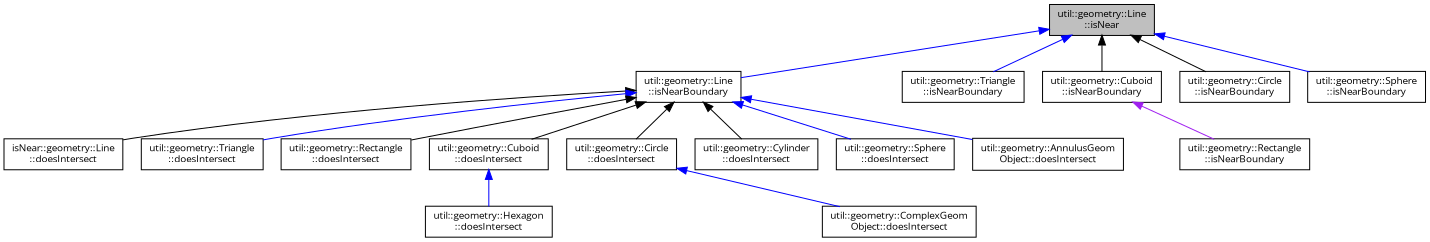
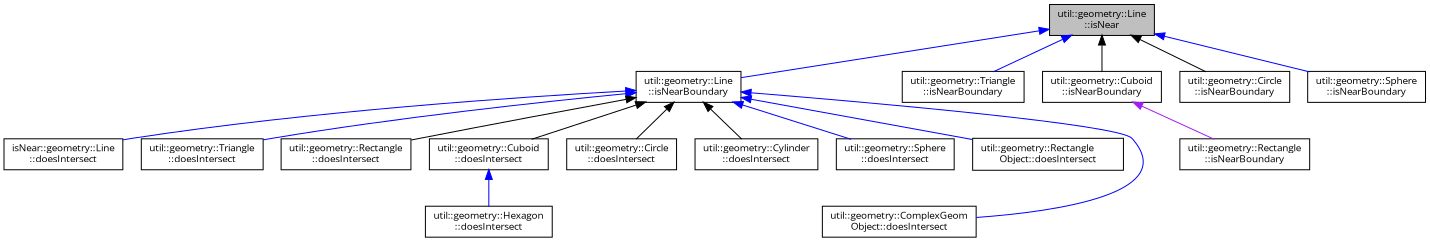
  digraph {
    fontname="Open Sans"
    rankdir=TB
    node [color=black fillcolor=white fontname="Open Sans" fontsize=10 shape=record style=filled]
    edge [color=blue dir=back fontname="Open Sans" fontsize=10 labelfontname=Helvetica labelfontsize=10 style=solid]
    n1 [fillcolor=grey75 fontcolor=black height=0.2 label="util::geometry::Line\l::isNear" width=0.4]
    n2 [height=0.2 label="util::geometry::Line\l::isNearBoundary" width=0.4]
    n3 [height=0.2 label="util::geometry::Triangle\l::isNearBoundary" width=0.4]
    n4 [height=0.2 label="util::geometry::Cuboid\l::isNearBoundary" width=0.4]
    n5 [height=0.2 label="util::geometry::Circle\l::isNearBoundary" width=0.4]
    n6 [height=0.2 label="util::geometry::Sphere\l::isNearBoundary" width=0.4]
    n7 [height=0.2 label="isNear::geometry::Line\l::doesIntersect" width=0.4]
    n8 [height=0.2 label="util::geometry::Triangle\l::doesIntersect" width=0.4]
    n9 [height=0.2 label="util::geometry::Rectangle\l::doesIntersect" width=0.4]
    n10 [height=0.2 label="util::geometry::Cuboid\l::doesIntersect" width=0.4]
    n11 [height=0.2 label="util::geometry::Circle\l::doesIntersect" width=0.4]
    n12 [height=0.2 label="util::geometry::Cylinder\l::doesIntersect" width=0.4]
    n13 [height=0.2 label="util::geometry::Sphere\l::doesIntersect" width=0.4]
-   n14 [height=0.2 label="util::geometry::AnnulusGeom\lObject::doesIntersect" width=0.4]
+   n14 [height=0.2 label="util::geometry::Rectangle\lObject::doesIntersect" width=0.4]
    n15 [height=0.2 label="util::geometry::ComplexGeom\lObject::doesIntersect" width=0.4]
    n16 [height=0.2 label="util::geometry::Rectangle\l::isNearBoundary" width=0.4]
    n17 [height=0.2 label="util::geometry::Hexagon\l::doesIntersect" width=0.4]
    n1 -> n2
    n1 -> n3
    n1 -> n4 [color=black]
    n1 -> n5 [color=black]
    n1 -> n6
-   n2 -> n7 [color=black]
+   n2 -> n7
    n2 -> n8
    n2 -> n9 [color=black]
    n2 -> n10 [color=black]
    n2 -> n11 [color=black]
    n2 -> n12 [color=black]
    n2 -> n13
    n2 -> n14
-   n11 -> n15
+   n2 -> n15
    n4 -> n16 [color=purple]
    n10 -> n17
  }
